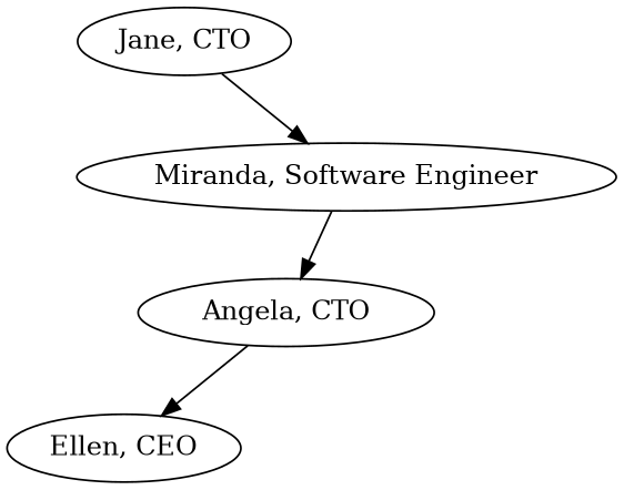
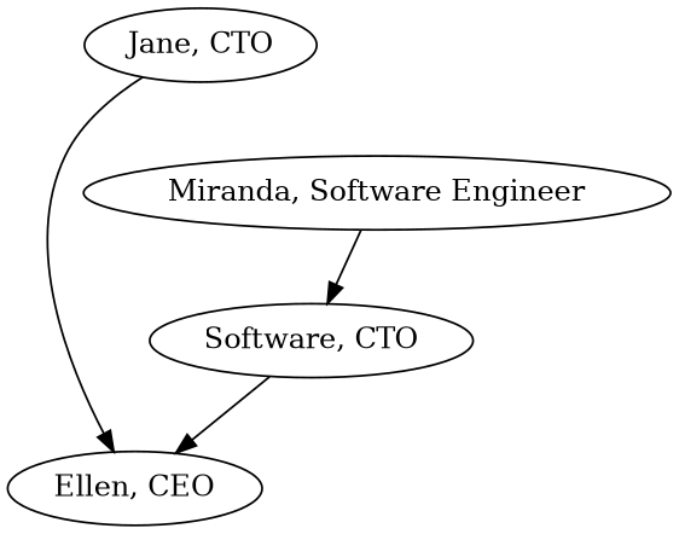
  digraph {
    n1 [label="Ellen, CEO"]
    n2 [label="Jane, CTO"]
-   n3 [label="Angela, CTO"]
+   n3 [label="Software, CTO"]
    n4 [label="Miranda, Software Engineer"]
-   n2 -> n4
+   n2 -> n1
    n3 -> n1
    n4 -> n3
  }
